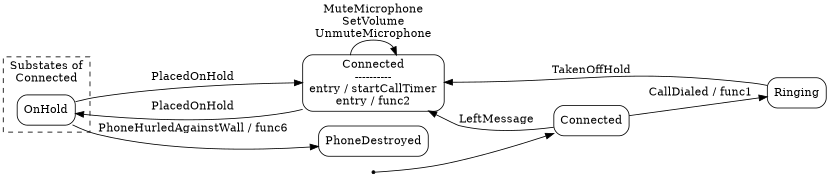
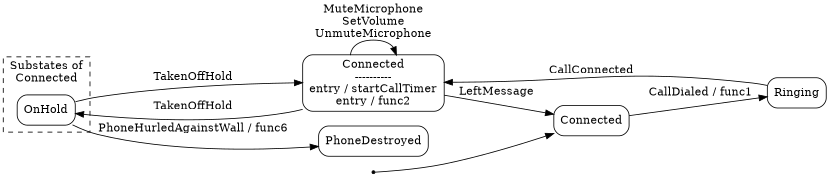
  digraph {
    compound=true
    rankdir=LR
    node [shape=Mrecord]
    n1 [label=OnHold]
    n2 [label="Connected\n----------\nentry / startCallTimer\nentry / func2"]
    PhoneDestroyed
    n4 [label=Connected]
    n5 [label=Ringing]
    init [shape=point]
    subgraph cluster_1 {
      label="Substates of\nConnected"
      style=dashed
      n1
    }
-   n1 -> n2 [label=PlacedOnHold]
+   n1 -> n2 [label=TakenOffHold]
    n1 -> PhoneDestroyed [label="PhoneHurledAgainstWall / func6"]
-   n2 -> n1 [label=PlacedOnHold]
+   n2 -> n1 [label=TakenOffHold]
    n2 -> n2 [label="MuteMicrophone\nSetVolume\nUnmuteMicrophone"]
-   n4 -> n2 [label=LeftMessage]
+   n2 -> n4 [label=LeftMessage]
    n4 -> n5 [label="CallDialed / func1"]
-   n5 -> n2 [label=TakenOffHold]
+   n5 -> n2 [label=CallConnected]
    init -> n4
  }
